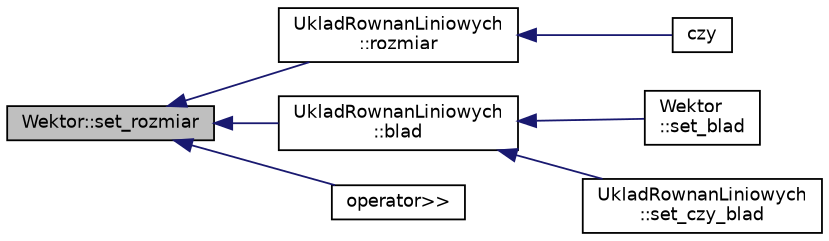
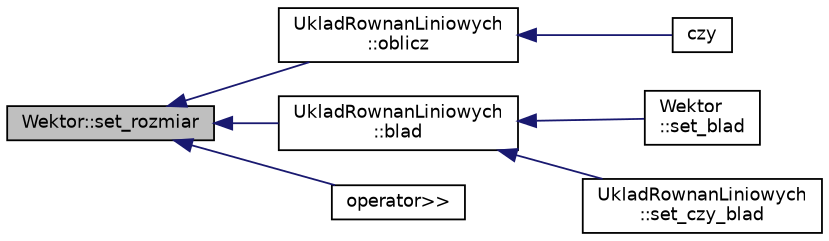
  digraph {
    rankdir=LR
    node [color=black fillcolor=white fontname=Helvetica fontsize=10 shape=record style=filled]
    edge [color=midnightblue dir=back fontname=Helvetica fontsize=10 labelfontname=Helvetica labelfontsize=10 style=solid]
    n1 [fillcolor=grey75 fontcolor=black height=0.2 label="Wektor::set_rozmiar" width=0.4]
-   n2 [height=0.2 label="UkladRownanLiniowych\l::rozmiar" width=0.4]
+   n2 [height=0.2 label="UkladRownanLiniowych\l::oblicz" width=0.4]
    n3 [height=0.2 label="UkladRownanLiniowych\l::blad" width=0.4]
    n4 [height=0.2 label="operator\>\>" width=0.4]
    n5 [height=0.2 label=czy width=0.4]
    n6 [height=0.2 label="Wektor\l::set_blad" width=0.4]
    n7 [height=0.2 label="UkladRownanLiniowych\l::set_czy_blad" width=0.4]
    n1 -> n2
    n1 -> n3
    n1 -> n4
    n2 -> n5
    n3 -> n6
    n3 -> n7
  }
